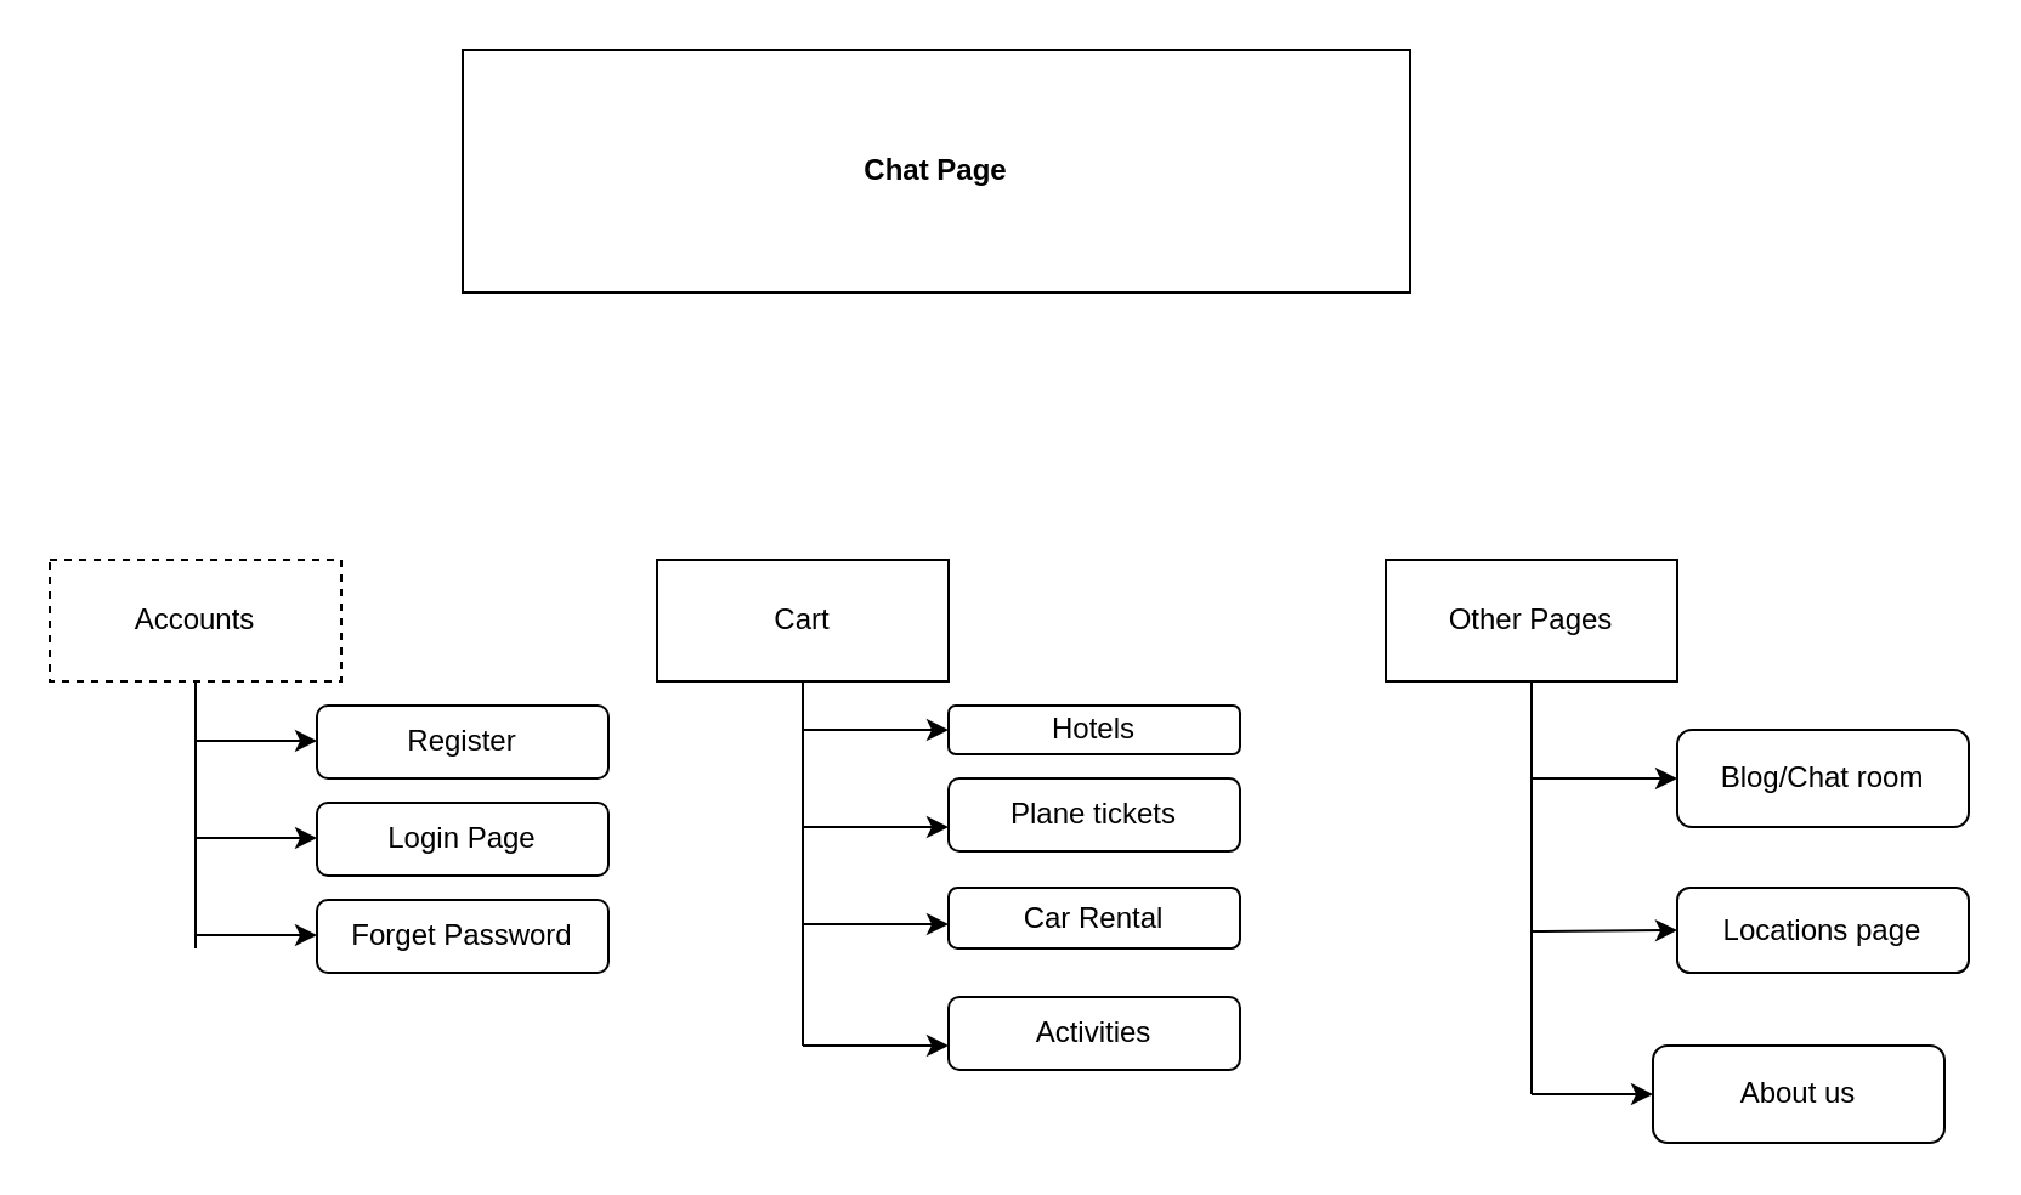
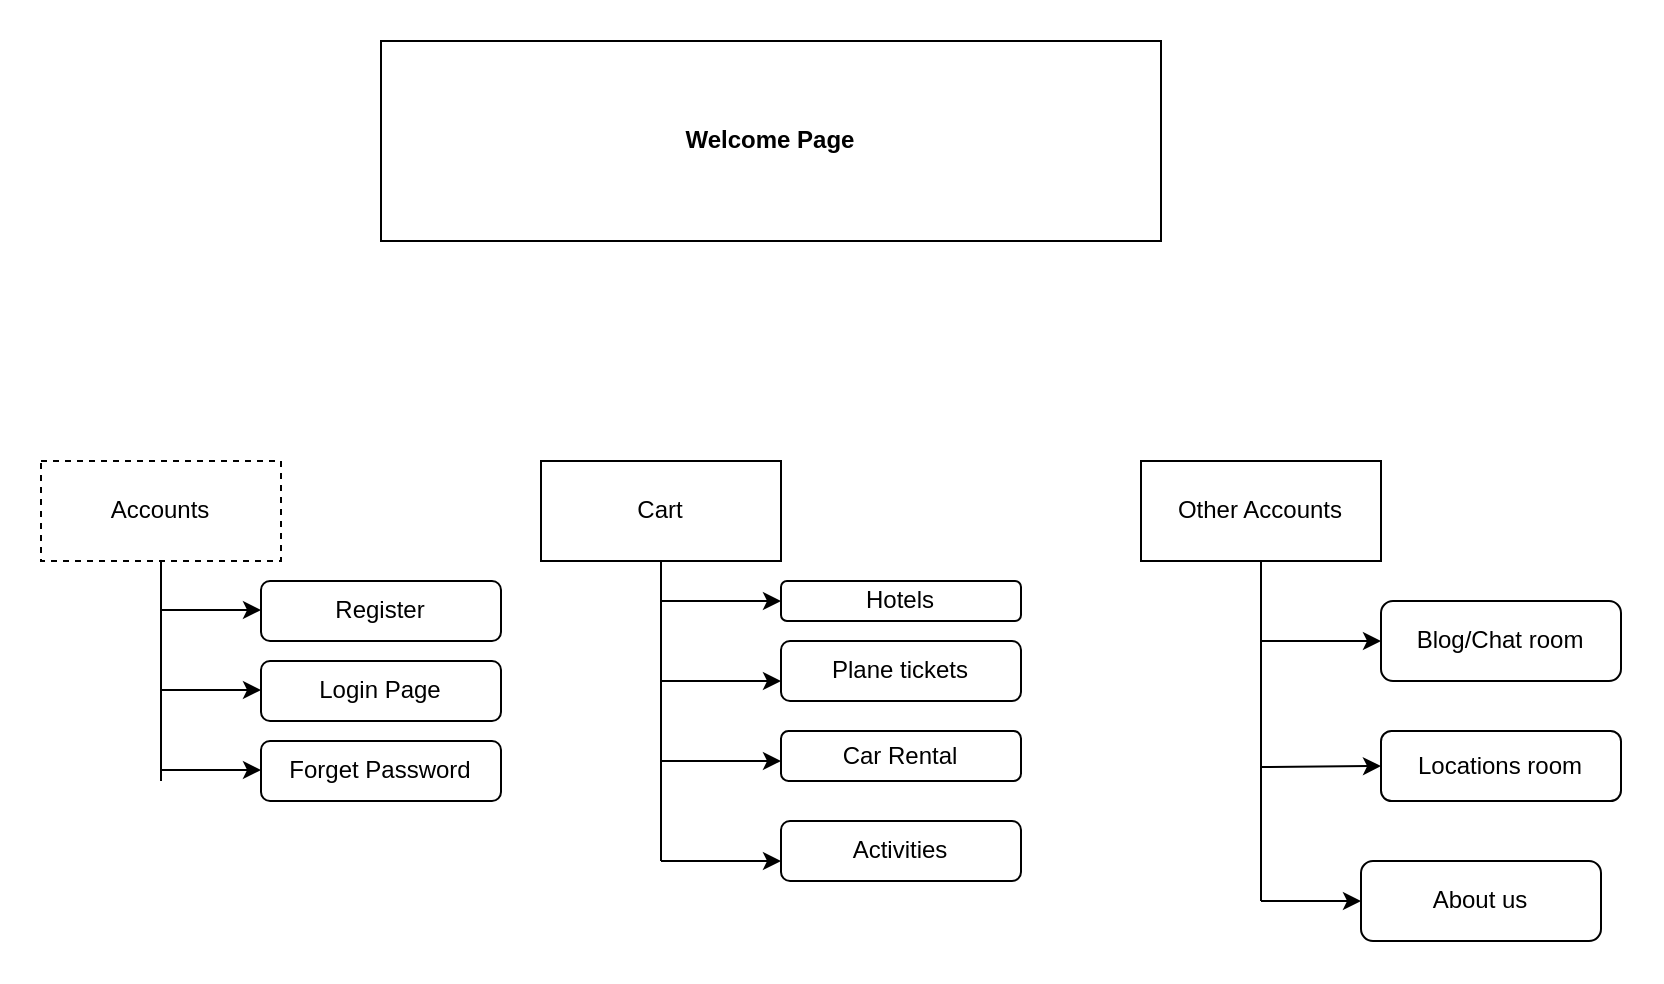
  <mxCell id="0" />
  <mxCell id="1" parent="0" />
  <mxCell id="2" value="Accounts" style="rounded=0;whiteSpace=wrap;html=1;dashed=1;" vertex="1" parent="1"><mxGeometry x="20" y="230" width="120" height="50" as="geometry" /></mxCell>
  <mxCell id="3" value="" style="endArrow=classic;html=1;rounded=0;" edge="1" parent="1"><mxGeometry width="50" height="50" relative="1" as="geometry"><mxPoint x="80" y="304.5" as="sourcePoint" /><mxPoint x="130" y="304.5" as="targetPoint" /></mxGeometry></mxCell>
  <mxCell id="4" value="" style="endArrow=classic;html=1;rounded=0;" edge="1" parent="1"><mxGeometry width="50" height="50" relative="1" as="geometry"><mxPoint x="80" y="344.5" as="sourcePoint" /><mxPoint x="130" y="344.5" as="targetPoint" /></mxGeometry></mxCell>
  <mxCell id="5" value="" style="endArrow=classic;html=1;rounded=0;" edge="1" parent="1"><mxGeometry width="50" height="50" relative="1" as="geometry"><mxPoint x="80" y="384.5" as="sourcePoint" /><mxPoint x="130" y="384.5" as="targetPoint" /></mxGeometry></mxCell>
  <mxCell id="6" value="Register" style="rounded=1;whiteSpace=wrap;html=1;glass=0;" vertex="1" parent="1"><mxGeometry x="130" y="290" width="120" height="30" as="geometry" /></mxCell>
  <mxCell id="7" value="Login Page" style="rounded=1;whiteSpace=wrap;html=1;" vertex="1" parent="1"><mxGeometry x="130" y="330" width="120" height="30" as="geometry" /></mxCell>
  <mxCell id="8" value="Forget Password" style="rounded=1;whiteSpace=wrap;html=1;" vertex="1" parent="1"><mxGeometry x="130" y="370" width="120" height="30" as="geometry" /></mxCell>
  <mxCell id="9" value="" style="endArrow=none;html=1;rounded=0;entryX=0.5;entryY=1;entryDx=0;entryDy=0;" edge="1" parent="1" target="2"><mxGeometry width="50" height="50" relative="1" as="geometry"><mxPoint x="80" y="390" as="sourcePoint" /><mxPoint x="430" y="270" as="targetPoint" /></mxGeometry></mxCell>
- <mxCell id="10" value="&lt;b&gt;Chat Page&lt;/b&gt;" style="rounded=0;whiteSpace=wrap;html=1;" vertex="1" parent="1"><mxGeometry x="190" y="20" width="390" height="100" as="geometry" /></mxCell>
+ <mxCell id="10" value="&lt;b&gt;Welcome Page&lt;/b&gt;" style="rounded=0;whiteSpace=wrap;html=1;" vertex="1" parent="1"><mxGeometry x="190" y="20" width="390" height="100" as="geometry" /></mxCell>
  <mxCell id="11" value="Cart" style="rounded=0;whiteSpace=wrap;html=1;" vertex="1" parent="1"><mxGeometry x="270" y="230" width="120" height="50" as="geometry" /></mxCell>
  <mxCell id="12" value="" style="endArrow=none;html=1;rounded=0;entryX=0.5;entryY=1;entryDx=0;entryDy=0;" edge="1" parent="1" target="11"><mxGeometry width="50" height="50" relative="1" as="geometry"><mxPoint x="330" y="430" as="sourcePoint" /><mxPoint x="430" y="270" as="targetPoint" /></mxGeometry></mxCell>
  <mxCell id="13" value="" style="endArrow=classic;html=1;rounded=0;" edge="1" parent="1"><mxGeometry width="50" height="50" relative="1" as="geometry"><mxPoint x="330" y="300" as="sourcePoint" /><mxPoint x="390" y="300" as="targetPoint" /></mxGeometry></mxCell>
  <mxCell id="14" value="" style="endArrow=classic;html=1;rounded=0;" edge="1" parent="1"><mxGeometry width="50" height="50" relative="1" as="geometry"><mxPoint x="330" y="340" as="sourcePoint" /><mxPoint x="390" y="340" as="targetPoint" /></mxGeometry></mxCell>
  <mxCell id="15" value="" style="endArrow=classic;html=1;rounded=0;" edge="1" parent="1"><mxGeometry width="50" height="50" relative="1" as="geometry"><mxPoint x="330" y="380" as="sourcePoint" /><mxPoint x="390" y="380" as="targetPoint" /></mxGeometry></mxCell>
  <mxCell id="16" value="Hotels" style="rounded=1;whiteSpace=wrap;html=1;" vertex="1" parent="1"><mxGeometry x="390" y="290" width="120" height="20" as="geometry" /></mxCell>
  <mxCell id="17" value="Plane tickets" style="rounded=1;whiteSpace=wrap;html=1;" vertex="1" parent="1"><mxGeometry x="390" y="320" width="120" height="30" as="geometry" /></mxCell>
  <mxCell id="18" value="Car Rental" style="rounded=1;whiteSpace=wrap;html=1;" vertex="1" parent="1"><mxGeometry x="390" y="365" width="120" height="25" as="geometry" /></mxCell>
  <mxCell id="19" value="Activities" style="rounded=1;whiteSpace=wrap;html=1;" vertex="1" parent="1"><mxGeometry x="390" y="410" width="120" height="30" as="geometry" /></mxCell>
  <mxCell id="20" value="" style="endArrow=classic;html=1;rounded=0;" edge="1" parent="1"><mxGeometry width="50" height="50" relative="1" as="geometry"><mxPoint x="330" y="430" as="sourcePoint" /><mxPoint x="390" y="430" as="targetPoint" /></mxGeometry></mxCell>
- <mxCell id="21" value="Other Pages" style="rounded=0;whiteSpace=wrap;html=1;" vertex="1" parent="1"><mxGeometry x="570" y="230" width="120" height="50" as="geometry" /></mxCell>
+ <mxCell id="21" value="Other Accounts" style="rounded=0;whiteSpace=wrap;html=1;" vertex="1" parent="1"><mxGeometry x="570" y="230" width="120" height="50" as="geometry" /></mxCell>
  <mxCell id="22" value="" style="endArrow=none;html=1;rounded=0;exitX=0.5;exitY=1;exitDx=0;exitDy=0;" edge="1" parent="1" source="21"><mxGeometry width="50" height="50" relative="1" as="geometry"><mxPoint x="380" y="320" as="sourcePoint" /><mxPoint x="630" y="450" as="targetPoint" /></mxGeometry></mxCell>
  <mxCell id="23" value="" style="endArrow=classic;html=1;rounded=0;" edge="1" parent="1"><mxGeometry width="50" height="50" relative="1" as="geometry"><mxPoint x="630" y="320" as="sourcePoint" /><mxPoint x="690" y="320" as="targetPoint" /></mxGeometry></mxCell>
  <mxCell id="24" value="Blog/Chat room" style="rounded=1;whiteSpace=wrap;html=1;" vertex="1" parent="1"><mxGeometry x="690" y="300" width="120" height="40" as="geometry" /></mxCell>
- <mxCell id="25" value="Locations page" style="rounded=1;whiteSpace=wrap;html=1;" vertex="1" parent="1"><mxGeometry x="690" y="365" width="120" height="35" as="geometry" /></mxCell>
+ <mxCell id="25" value="Locations room" style="rounded=1;whiteSpace=wrap;html=1;" vertex="1" parent="1"><mxGeometry x="690" y="365" width="120" height="35" as="geometry" /></mxCell>
  <mxCell id="26" value="" style="endArrow=classic;html=1;rounded=0;entryX=0;entryY=0.5;entryDx=0;entryDy=0;" edge="1" parent="1" target="25"><mxGeometry width="50" height="50" relative="1" as="geometry"><mxPoint x="630" y="383" as="sourcePoint" /><mxPoint x="430" y="270" as="targetPoint" /></mxGeometry></mxCell>
  <mxCell id="27" value="" style="endArrow=classic;html=1;rounded=0;" edge="1" parent="1"><mxGeometry width="50" height="50" relative="1" as="geometry"><mxPoint x="630" y="450" as="sourcePoint" /><mxPoint x="680" y="450" as="targetPoint" /></mxGeometry></mxCell>
  <mxCell id="28" value="About us" style="rounded=1;whiteSpace=wrap;html=1;" vertex="1" parent="1"><mxGeometry x="680" y="430" width="120" height="40" as="geometry" /></mxCell>
